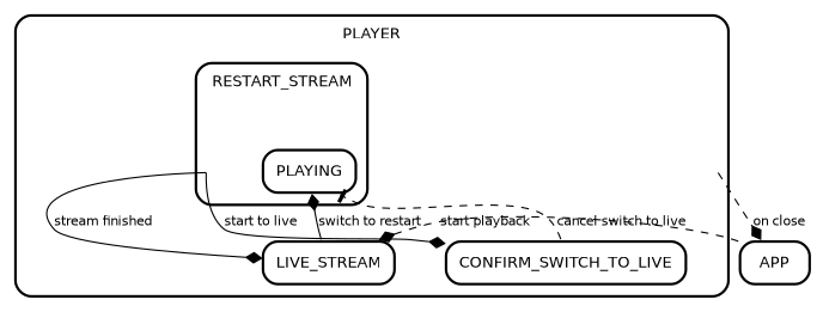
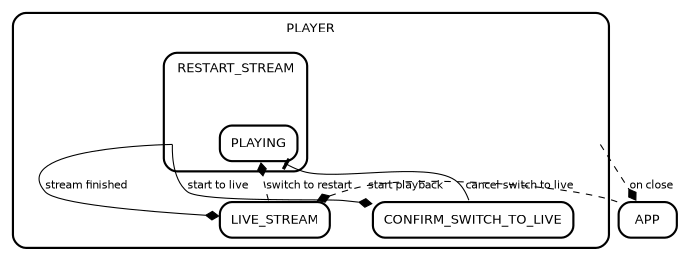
  digraph {
    compound=true
    fontname=Helvetica
    fontsize=12
    nodesep=0.3
    ordering=out
    penwidth=2.0
    ranksep=0.1
    splines=true
    node [fillcolor="#FFFFFF01" fontname=Helvetica fontsize=12 margin=0 penwidth=2.0 shape=plaintext style=filled color=black]
    edge [arrowhead=diamond fontname=Helvetica fontsize=10 style=solid]
    RESTART_STREAM [fixedsize=true height=0 shape=point style=invis width=0 color=""]
    n2 [label=<       <table align="center" cellborder="0" border="2" style="rounded" width="48">         <tr><td width="48" cellpadding="7">PLAYING</td></tr>       </table>     >]
    PLAYER [fixedsize=true height=0 shape=point style=invis width=0 color=""]
    n4 [label=<       <table align="center" cellborder="0" border="2" style="rounded" width="48">         <tr><td width="48" cellpadding="7">LIVE_STREAM</td></tr>       </table>     >]
    n5 [label=<       <table align="center" cellborder="0" border="2" style="rounded" width="48">         <tr><td width="48" cellpadding="7">CONFIRM_SWITCH_TO_LIVE</td></tr>       </table>     >]
    n6 [label=<       <table align="center" cellborder="0" border="2" style="rounded" width="48">         <tr><td width="48" cellpadding="7">APP</td></tr>       </table>     >]
    subgraph cluster_1 {
      label=<       <table cellborder="0" border="0">         <tr><td>PLAYER</td></tr>       </table>       >
      style=rounded
      PLAYER
      n4
      n5
      subgraph cluster_2 {
        label=<       <table cellborder="0" border="0">         <tr><td>RESTART_STREAM</td></tr>       </table>       >
        style=rounded
        RESTART_STREAM
        n2
      }
    }
    RESTART_STREAM -> n4 [label="stream finished   \l"]
    RESTART_STREAM -> n5 [label="start to live   \l"]
    PLAYER -> n6 [label="on close   \l" style=dashed]
-   n4 -> n2 [label="switch to restart   \l"]
-   n5 -> n2 [arrowhead=tee label="cancel switch to live   \l" style=dashed]
+   n4 -> n2 [label="switch to restart   \l" style=dashed]
+   n5 -> n2 [arrowhead=tee label="cancel switch to live   \l"]
    n6 -> n4 [label="start playback   \l" style=dashed]
  }
